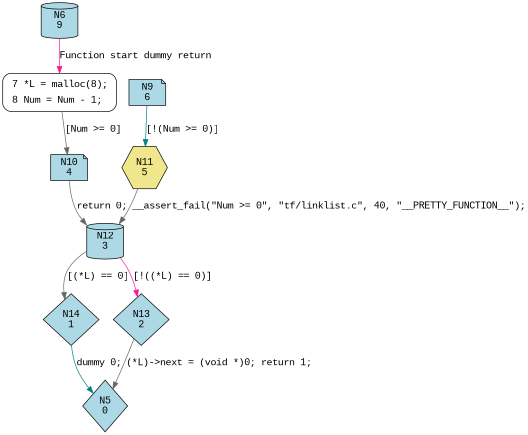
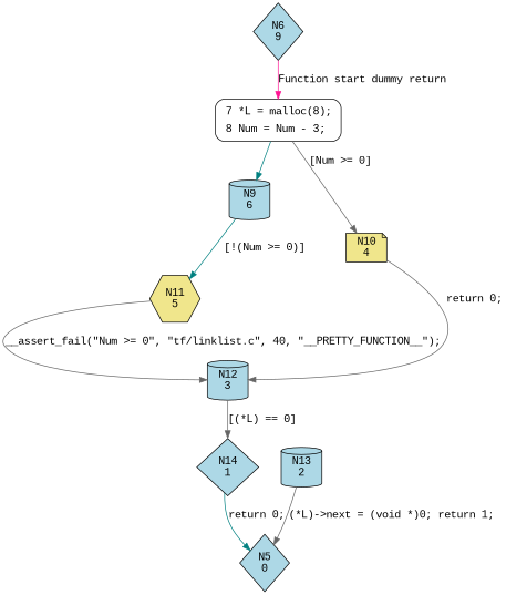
  digraph {
    fontname="Liberation Mono"
    node [fillcolor=lightblue fontname="Liberation Mono" shape=diamond style=filled]
    edge [color=gray40 fontname="Liberation Mono"]
-   n1 [label="N6\n9" shape=cylinder]
-   n2 [fillcolor=white label=<<table border="0" cellborder="0" cellpadding="3" bgcolor="white"><tr><td align="right">7</td><td align="left">*L = malloc(8);</td></tr><tr><td align="right">8</td><td align="left">Num = Num - 1;</td></tr></table>> penwidth=1 shape=Mrecord style="filled,bold"]
-   n3 [label="N9\n6" shape=note]
-   n4 [label="N10\n4" shape=note]
+   n1 [label="N6\n9"]
+   n2 [fillcolor=white label=<<table border="0" cellborder="0" cellpadding="3" bgcolor="white"><tr><td align="right">7</td><td align="left">*L = malloc(8);</td></tr><tr><td align="right">8</td><td align="left">Num = Num - 3;</td></tr></table>> penwidth=1 shape=Mrecord style="filled,bold"]
+   n3 [label="N9\n6" shape=cylinder]
+   n4 [fillcolor=khaki label="N10\n4" shape=note]
    n5 [fillcolor=khaki label="N11\n5" shape=hexagon]
    n6 [label="N12\n3" shape=cylinder]
    n7 [label="N14\n1"]
-   n8 [label="N13\n2"]
+   n8 [label="N13\n2" shape=cylinder]
    n9 [label="N5\n0"]
    n1 -> n2 [color=deeppink label="Function start dummy return"]
+   n2 -> n3 [color=teal]
    n2 -> n4 [label="[Num >= 0]"]
    n3 -> n5 [color=teal label="[!(Num >= 0)]"]
    n4 -> n6 [label="return 0;"]
    n5 -> n6 [label="__assert_fail(\"Num >= 0\", \"tf/linklist.c\", 40, \"__PRETTY_FUNCTION__\");"]
    n6 -> n7 [label="[(*L) == 0]"]
-   n6 -> n8 [color=deeppink label="[!((*L) == 0)]"]
-   n7 -> n9 [color=teal label="dummy 0;"]
+   n7 -> n9 [color=teal label="return 0;"]
    n8 -> n9 [label="(*L)->next = (void *)0; return 1;"]
  }
